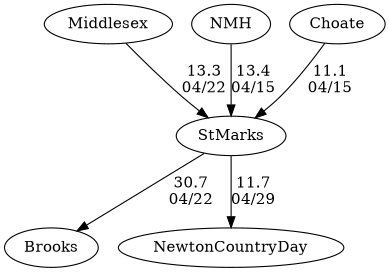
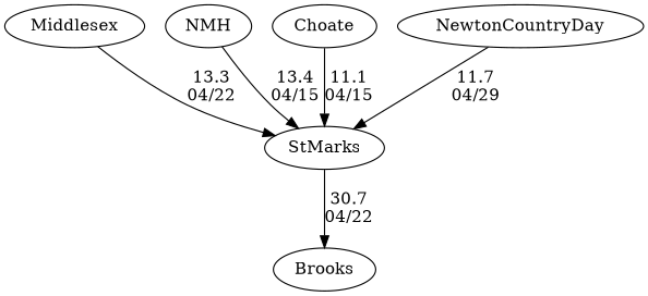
  digraph {
    edge [random=random weight=87]
    Middlesex
    StMarks
    Brooks
    NMH
    Choate
    NewtonCountryDay
    Middlesex -> StMarks [label="13.3\n04/22"]
    StMarks -> Brooks [label="30.7\n04/22" weight=70]
    NMH -> StMarks [label="13.4\n04/15"]
    Choate -> StMarks [label="11.1\n04/15" weight=89]
-   StMarks -> NewtonCountryDay [label="11.7\n04/29" weight=89]
+   NewtonCountryDay -> StMarks [label="11.7\n04/29" weight=89]
  }
